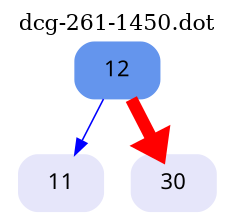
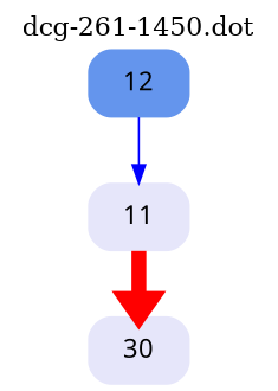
  digraph {
    label="dcg-261-1450.dot"
    labelloc=t
    node [color=lavender fontname="sans-serif" shape=box style="rounded,filled"]
    n1 [color=cornflowerblue label=12]
    n2 [label=11]
    n3 [label=30]
    n1 -> n2 [color=blue penwidth=1]
-   n1 -> n3 [color=red penwidth=8]
+   n2 -> n3 [color=red penwidth=8]
  }
